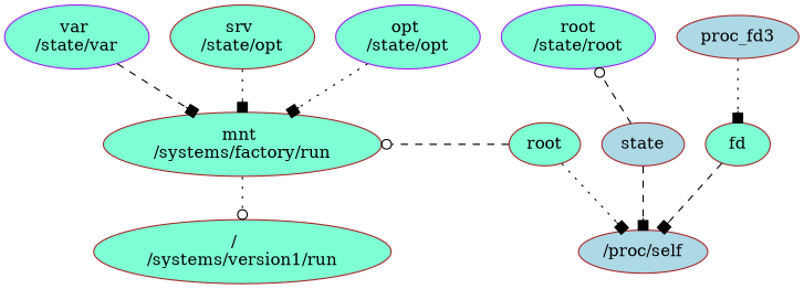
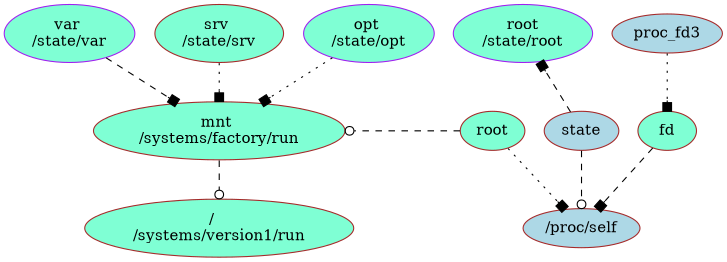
  digraph {
    node [color=brown fillcolor=aquamarine style=filled]
    edge [arrowhead=box style=dashed]
    n1 [label="mnt \n/systems/factory/run"]
    n2 [label="/   \n/systems/version1/run"]
    n3 [color=purple label="var \n/state/var"]
-   n4 [label="srv \n/state/opt"]
+   n4 [label="srv \n/state/srv"]
    n5 [color=purple label="root\n/state/root"]
    n6 [color=purple label="opt \n/state/opt"]
    n7 [fillcolor=lightblue label="/proc/self"]
    n8 [label=root]
    n9 [fillcolor=lightblue label=state]
    n10 [label=fd]
    proc_fd3 [fillcolor=lightblue]
-   n1 -> n2 [arrowhead=odot style=dotted]
+   n1 -> n2 [arrowhead=odot]
    n3 -> n1
    n4 -> n1 [style=dotted]
    n6 -> n1 [style=dotted]
    n8 -> n1 [arrowhead=odot constraint=false]
    n8 -> n7 [style=dotted]
-   n9 -> n5 [arrowhead=odot constraint=false]
-   n9 -> n7
+   n9 -> n5 [constraint=false]
+   n9 -> n7 [arrowhead=odot]
    n10 -> n7
    proc_fd3 -> n10 [style=dotted]
  }
